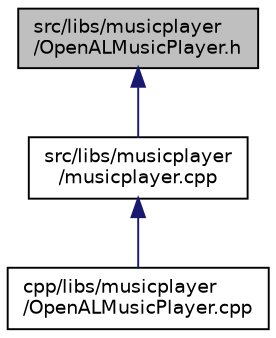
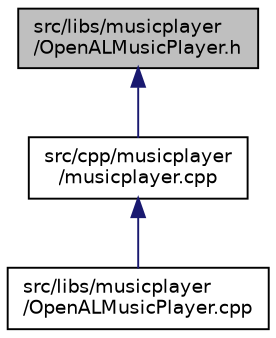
  digraph {
    node [color=black fillcolor=white fontname=Helvetica fontsize=10 shape=record style=filled]
    edge [color=midnightblue dir=back fontname=Helvetica fontsize=10 labelfontname=Helvetica labelfontsize=10 style=solid]
    n1 [fillcolor=grey75 fontcolor=black height=0.2 label="src/libs/musicplayer\l/OpenALMusicPlayer.h" width=0.4]
-   n2 [height=0.2 label="src/libs/musicplayer\l/musicplayer.cpp" width=0.4]
-   n3 [height=0.2 label="cpp/libs/musicplayer\l/OpenALMusicPlayer.cpp" width=0.4]
+   n2 [height=0.2 label="src/cpp/musicplayer\l/musicplayer.cpp" width=0.4]
+   n3 [height=0.2 label="src/libs/musicplayer\l/OpenALMusicPlayer.cpp" width=0.4]
    n1 -> n2
    n2 -> n3
  }
